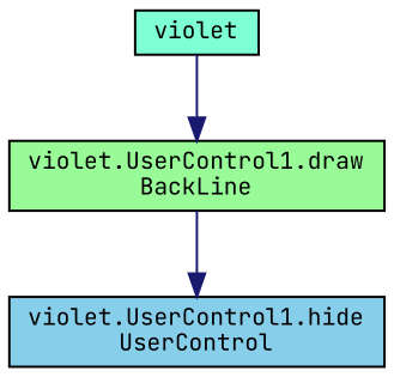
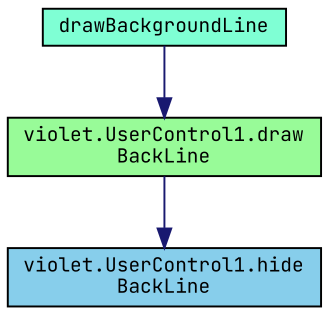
  digraph {
    fontname="JetBrains Mono"
    rankdir=TB
    node [color=black fontname="JetBrains Mono" fontsize=10 shape=record style=filled]
    edge [color=midnightblue fontname="JetBrains Mono" fontsize=10 labelfontname=Helvetica labelfontsize=10 style=solid]
-   n1 [fillcolor=aquamarine fontcolor=black height=0.2 label=violet width=0.4]
+   n1 [fillcolor=aquamarine fontcolor=black height=0.2 label=drawBackgroundLine width=0.4]
    n2 [fillcolor=palegreen height=0.2 label="violet.UserControl1.draw\lBackLine" width=0.4]
-   n3 [fillcolor=skyblue height=0.2 label="violet.UserControl1.hide\lUserControl" width=0.4]
+   n3 [fillcolor=skyblue height=0.2 label="violet.UserControl1.hide\lBackLine" width=0.4]
    n1 -> n2
    n2 -> n3
  }
